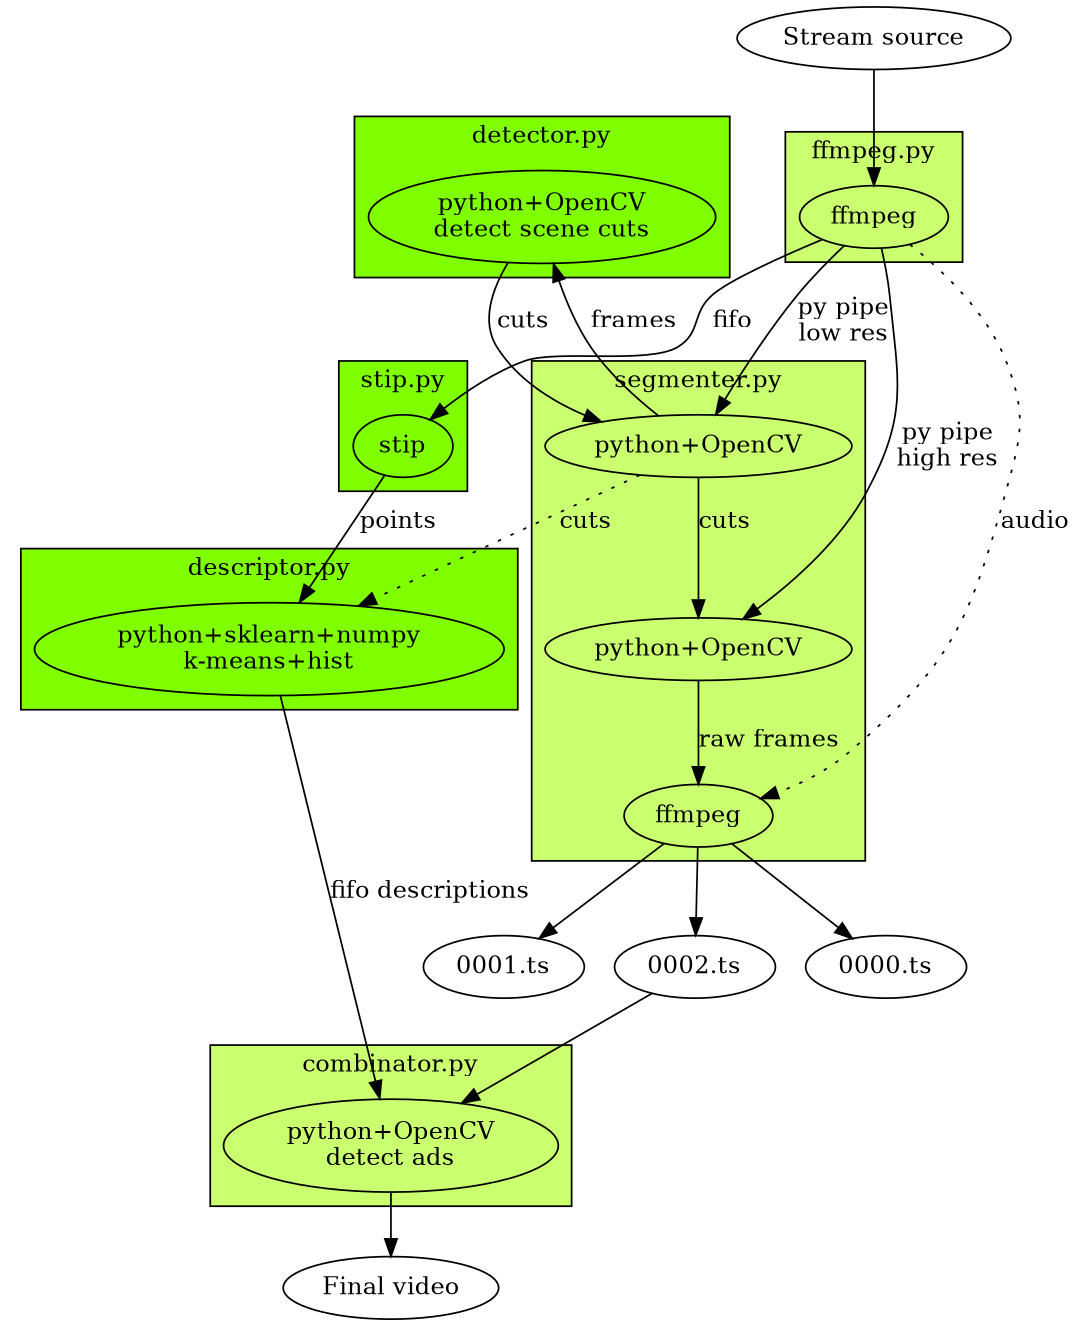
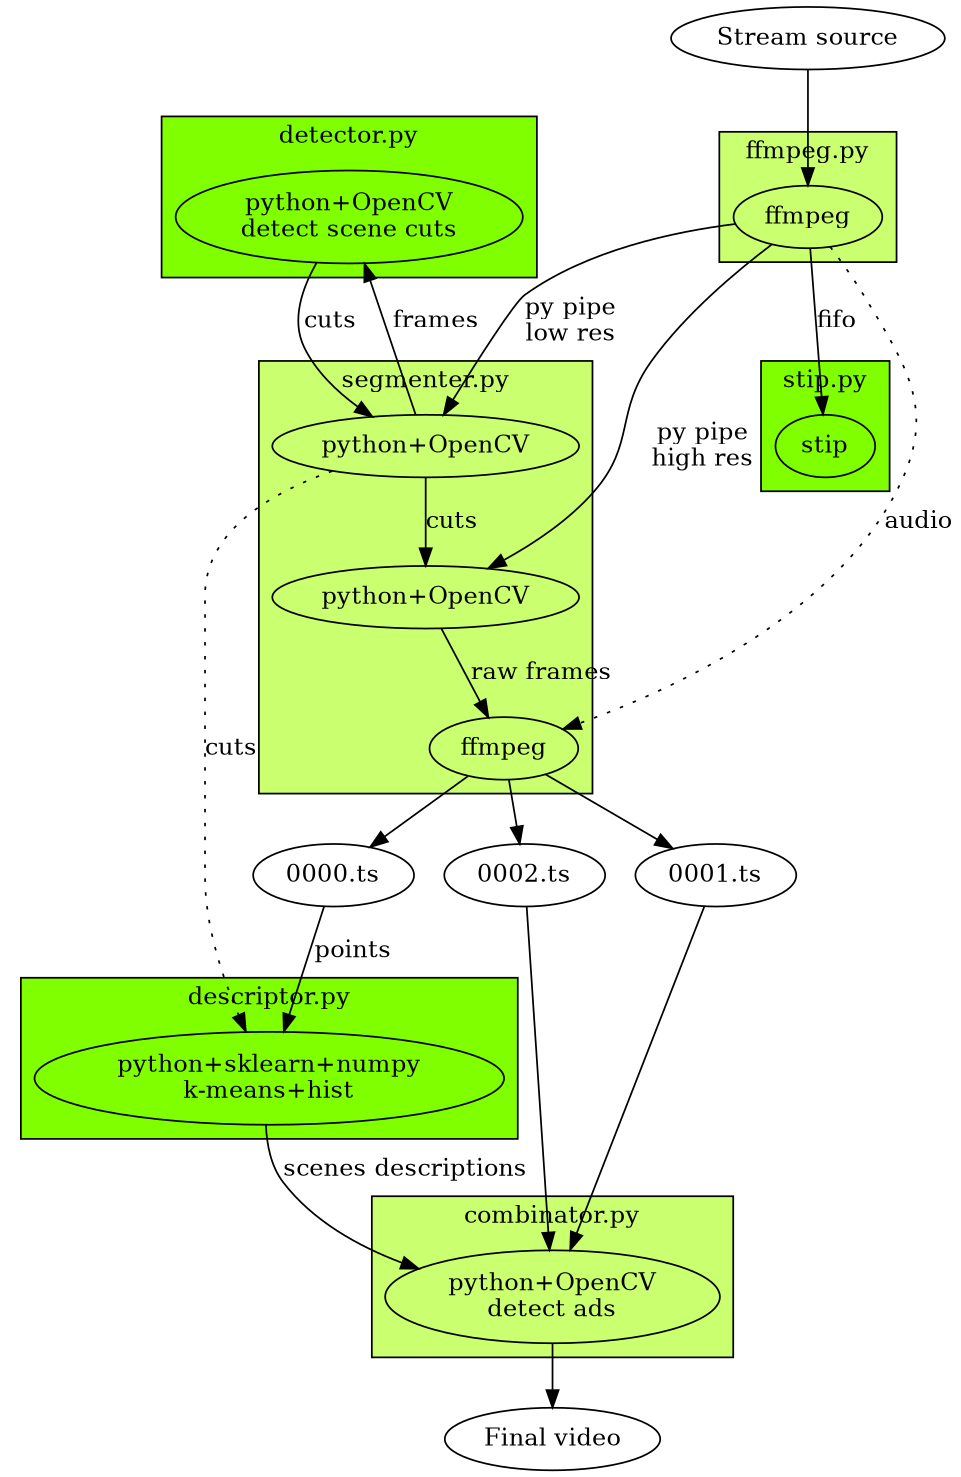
  digraph {
    n1 [label=stip]
    n2 [label=ffmpeg]
    n3 [label="python+OpenCV\ndetect scene cuts"]
    n4 [label="python+sklearn+numpy\nk-means+hist"]
    n5 [label="python+OpenCV\n"]
    n6 [label="python+OpenCV\n"]
    n7 [label="ffmpeg\n"]
    n8 [label="python+OpenCV\ndetect ads"]
    n9 [label="0000.ts"]
    n10 [label="0001.ts"]
    n11 [label="0002.ts"]
    n12 [label="Final video"]
    n13 [label="Stream source"]
    subgraph cluster_1 {
      bgcolor=chartreuse
      label="stip.py"
      n1
    }
    subgraph cluster_2 {
      bgcolor=darkolivegreen1
      label="ffmpeg.py"
      n2
    }
    subgraph cluster_3 {
      bgcolor=chartreuse
      label="detector.py"
      n3
    }
    subgraph cluster_4 {
      bgcolor=chartreuse
      label="descriptor.py"
      n4
    }
    subgraph cluster_5 {
      bgcolor=darkolivegreen1
      label="segmenter.py"
      n5
      n6
      n7
    }
    subgraph cluster_6 {
      bgcolor=darkolivegreen1
      label="combinator.py"
      n8
    }
-   n1 -> n4 [label=points]
+   n9 -> n4 [label=points]
    n2 -> n1 [label=fifo]
    n2 -> n5 [label="py pipe\nlow res"]
    n2 -> n6 [label="py pipe\nhigh res"]
    n2 -> n7 [label=audio style=dotted]
    n3 -> n5 [label=cuts]
-   n4 -> n8 [label="fifo descriptions"]
+   n4 -> n8 [label="scenes descriptions"]
    n5 -> n3 [label=frames]
    n5 -> n4 [label=cuts style=dotted]
    n5 -> n6 [label=cuts]
    n6 -> n7 [label="raw frames"]
    n7 -> n9
    n7 -> n10
    n7 -> n11
    n8 -> n12
+   n10 -> n8
    n11 -> n8
    n13 -> n2
  }
